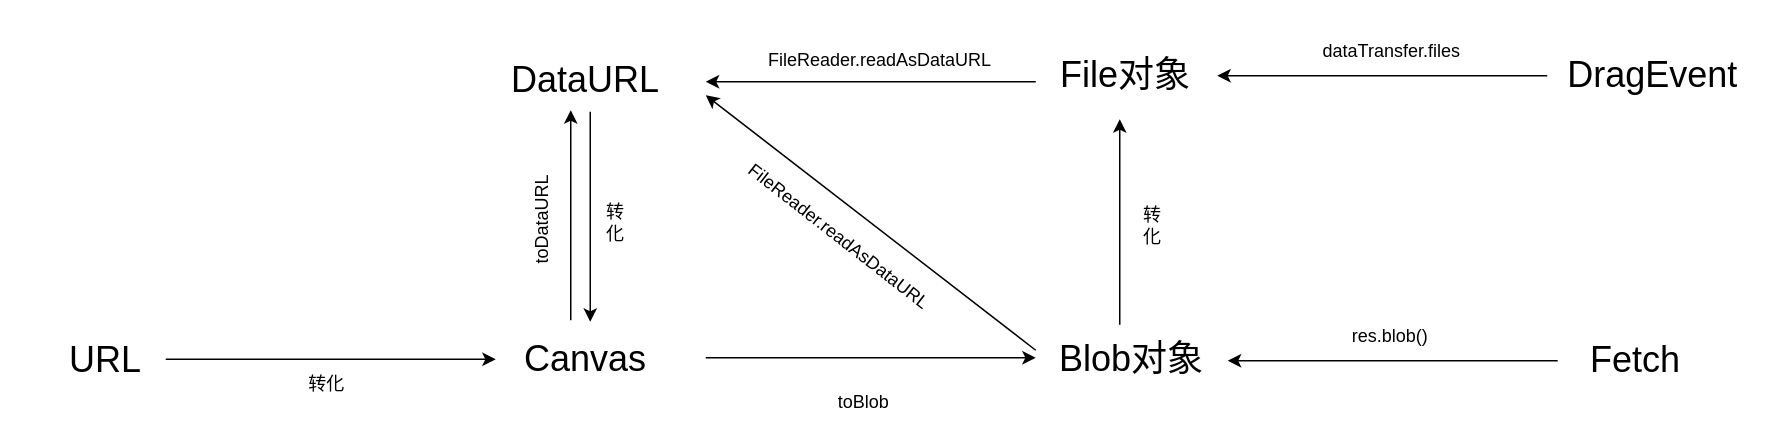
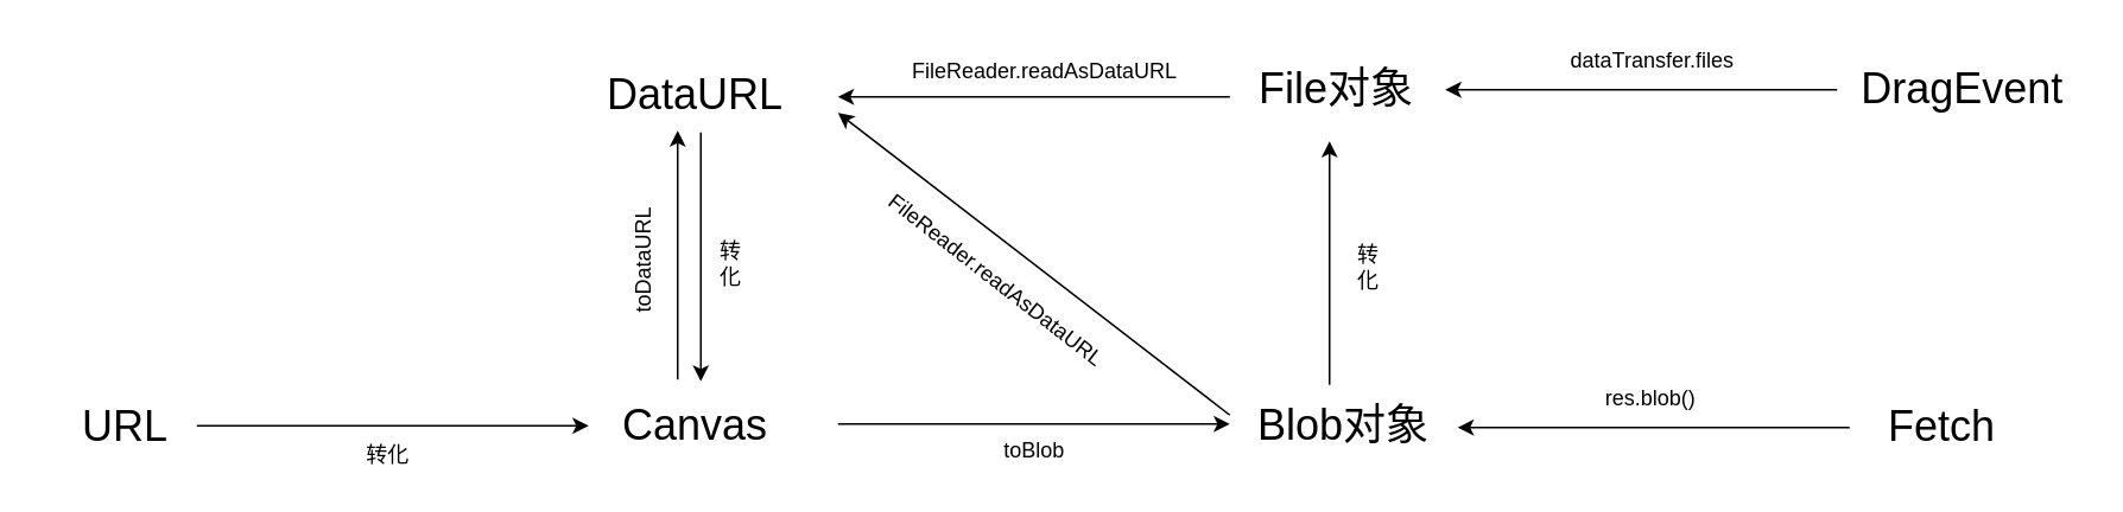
  <mxCell id="0" />
  <mxCell id="1" parent="0" />
  <mxCell id="2" value="&lt;font style=&quot;font-size: 24px&quot;&gt;URL&lt;/font&gt;" style="text;html=1;strokeColor=none;fillColor=none;align=center;verticalAlign=middle;whiteSpace=wrap;rounded=0;" vertex="1" parent="1"><mxGeometry x="20" y="220" width="100" height="40" as="geometry" /></mxCell>
  <mxCell id="3" value="&lt;font style=&quot;font-size: 24px&quot;&gt;Canvas&lt;/font&gt;" style="text;html=1;strokeColor=none;fillColor=none;align=center;verticalAlign=middle;whiteSpace=wrap;rounded=0;" vertex="1" parent="1"><mxGeometry x="340" y="219" width="100" height="40" as="geometry" /></mxCell>
  <mxCell id="4" value="&lt;font style=&quot;font-size: 24px&quot;&gt;DataURL&lt;/font&gt;" style="text;html=1;strokeColor=none;fillColor=none;align=center;verticalAlign=middle;whiteSpace=wrap;rounded=0;" vertex="1" parent="1"><mxGeometry x="340" y="33" width="100" height="40" as="geometry" /></mxCell>
  <mxCell id="5" value="&lt;span style=&quot;font-size: 24px&quot;&gt;Blob对象&lt;/span&gt;" style="text;html=1;strokeColor=none;fillColor=none;align=center;verticalAlign=middle;whiteSpace=wrap;rounded=0;" vertex="1" parent="1"><mxGeometry x="704" y="219" width="100" height="40" as="geometry" /></mxCell>
  <mxCell id="6" value="&lt;span style=&quot;font-size: 24px&quot;&gt;File对象&lt;/span&gt;" style="text;html=1;strokeColor=none;fillColor=none;align=center;verticalAlign=middle;whiteSpace=wrap;rounded=0;" vertex="1" parent="1"><mxGeometry x="700" y="30" width="100" height="40" as="geometry" /></mxCell>
  <mxCell id="7" value="toDataURL" style="text;html=1;strokeColor=none;fillColor=none;align=center;verticalAlign=middle;whiteSpace=wrap;rounded=0;rotation=-90;" vertex="1" parent="1"><mxGeometry x="326" y="136" width="70" height="20" as="geometry" /></mxCell>
  <mxCell id="8" value="" style="endArrow=classic;html=1;" edge="1" parent="1"><mxGeometry width="50" height="50" relative="1" as="geometry"><mxPoint x="393" y="74" as="sourcePoint" /><mxPoint x="393" y="214" as="targetPoint" /></mxGeometry></mxCell>
  <mxCell id="9" value="转化" style="text;html=1;strokeColor=none;fillColor=none;align=center;verticalAlign=middle;whiteSpace=wrap;rounded=0;" vertex="1" parent="1"><mxGeometry x="400" y="123" width="20" height="50" as="geometry" /></mxCell>
  <mxCell id="10" value="" style="endArrow=classic;html=1;" edge="1" parent="1"><mxGeometry width="50" height="50" relative="1" as="geometry"><mxPoint x="380" y="213" as="sourcePoint" /><mxPoint x="380" y="73" as="targetPoint" /></mxGeometry></mxCell>
  <mxCell id="11" value="" style="endArrow=classic;html=1;" edge="1" parent="1"><mxGeometry width="50" height="50" relative="1" as="geometry"><mxPoint x="690" y="233" as="sourcePoint" /><mxPoint x="470" y="63" as="targetPoint" /></mxGeometry></mxCell>
  <mxCell id="12" value="FileReader.readAsDataURL" style="text;html=1;rotation=38;" vertex="1" parent="1"><mxGeometry x="480" y="148" width="170" height="30" as="geometry" /></mxCell>
  <mxCell id="13" value="" style="endArrow=classic;html=1;startArrow=none;startFill=0;endFill=1;" edge="1" parent="1"><mxGeometry width="50" height="50" relative="1" as="geometry"><mxPoint x="746" y="216" as="sourcePoint" /><mxPoint x="746" y="79" as="targetPoint" /></mxGeometry></mxCell>
  <mxCell id="14" value="转&lt;br&gt;化" style="text;html=1;strokeColor=none;fillColor=none;align=center;verticalAlign=middle;whiteSpace=wrap;rounded=0;" vertex="1" parent="1"><mxGeometry x="752" y="130" width="32" height="40" as="geometry" /></mxCell>
  <mxCell id="15" value="" style="endArrow=none;html=1;startArrow=classic;startFill=1;endFill=0;" edge="1" parent="1"><mxGeometry width="50" height="50" relative="1" as="geometry"><mxPoint x="470" y="54" as="sourcePoint" /><mxPoint x="690" y="54" as="targetPoint" /></mxGeometry></mxCell>
  <mxCell id="16" value="FileReader.readAsDataURL" style="text;html=1;rotation=0;" vertex="1" parent="1"><mxGeometry x="510" y="26" width="170" height="30" as="geometry" /></mxCell>
  <mxCell id="17" value="" style="endArrow=classic;html=1;" edge="1" parent="1"><mxGeometry width="50" height="50" relative="1" as="geometry"><mxPoint x="470" y="238" as="sourcePoint" /><mxPoint x="690" y="238" as="targetPoint" /></mxGeometry></mxCell>
- <mxCell id="18" value="toBlob" style="text;html=1;align=center;" vertex="1" parent="1"><mxGeometry x="545" y="254" width="60" height="24" as="geometry" /></mxCell>
+ <mxCell id="18" value="toBlob" style="text;html=1;align=center;" vertex="1" parent="1"><mxGeometry x="550" y="239" width="60" height="24" as="geometry" /></mxCell>
  <mxCell id="19" value="&lt;font style=&quot;font-size: 24px&quot;&gt;Fetch&lt;/font&gt;" style="text;html=1;strokeColor=none;fillColor=none;align=center;verticalAlign=middle;whiteSpace=wrap;rounded=0;" vertex="1" parent="1"><mxGeometry x="1040" y="220" width="100" height="40" as="geometry" /></mxCell>
  <mxCell id="20" value="" style="endArrow=classic;html=1;" edge="1" parent="1"><mxGeometry width="50" height="50" relative="1" as="geometry"><mxPoint x="110" y="239" as="sourcePoint" /><mxPoint x="330" y="239" as="targetPoint" /></mxGeometry></mxCell>
  <mxCell id="21" value="转化" style="text;html=1;align=center;" vertex="1" parent="1"><mxGeometry x="187" y="242" width="60" height="24" as="geometry" /></mxCell>
  <mxCell id="22" value="" style="endArrow=none;html=1;startArrow=classic;startFill=1;endFill=0;" edge="1" parent="1"><mxGeometry width="50" height="50" relative="1" as="geometry"><mxPoint x="818" y="240" as="sourcePoint" /><mxPoint x="1038" y="240" as="targetPoint" /></mxGeometry></mxCell>
  <mxCell id="23" value="res.blob()" style="text;html=1;rotation=0;align=center;" vertex="1" parent="1"><mxGeometry x="880" y="210" width="92" height="30" as="geometry" /></mxCell>
  <mxCell id="24" value="&lt;font style=&quot;font-size: 24px&quot;&gt;DragEvent&lt;/font&gt;" style="text;html=1;strokeColor=none;fillColor=none;align=center;verticalAlign=middle;whiteSpace=wrap;rounded=0;" vertex="1" parent="1"><mxGeometry x="1033" y="30" width="137" height="40" as="geometry" /></mxCell>
  <mxCell id="25" value="" style="endArrow=none;html=1;startArrow=classic;startFill=1;endFill=0;" edge="1" parent="1"><mxGeometry width="50" height="50" relative="1" as="geometry"><mxPoint x="811" y="50" as="sourcePoint" /><mxPoint x="1031" y="50" as="targetPoint" /></mxGeometry></mxCell>
  <mxCell id="26" value="dataTransfer.files" style="text;html=1;rotation=0;align=center;" vertex="1" parent="1"><mxGeometry x="873" y="20" width="107" height="30" as="geometry" /></mxCell>
